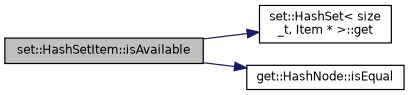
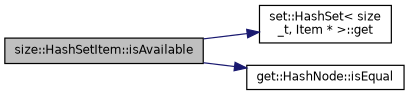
  digraph {
    rankdir=LR
    node [color=black fillcolor=white fontname=Helvetica fontsize=10 shape=record style=filled]
    edge [color=midnightblue fontname=Helvetica fontsize=10 labelfontname=Helvetica labelfontsize=10 style=solid]
-   n1 [fillcolor=grey75 fontcolor=black height=0.2 label="set::HashSetItem::isAvailable" width=0.4]
+   n1 [fillcolor=grey75 fontcolor=black height=0.2 label="size::HashSetItem::isAvailable" width=0.4]
    n2 [height=0.2 label="set::HashSet\< size\l_t, Item * \>::get" width=0.4]
    n3 [height=0.2 label="get::HashNode::isEqual" width=0.4]
    n1 -> n2
    n1 -> n3
  }
